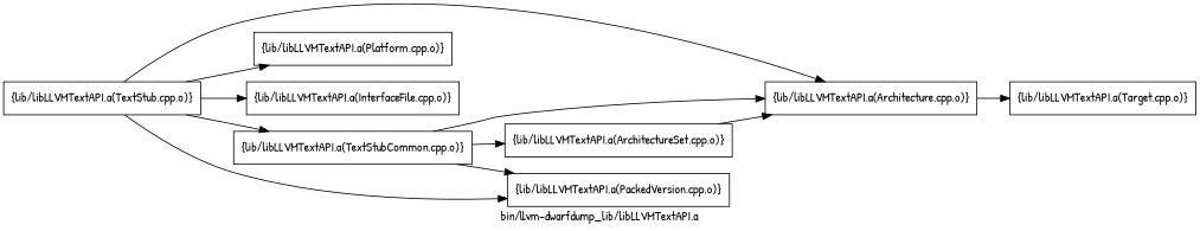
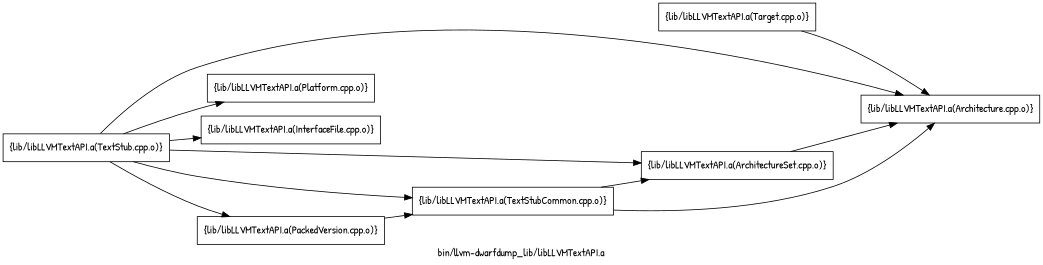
  digraph {
    fontname="Patrick Hand"
    label="bin/llvm-dwarfdump_lib/libLLVMTextAPI.a"
    rankdir=LR
    node [fontname="Patrick Hand" group=0 shape=box]
    edge [fontname="Patrick Hand"]
    n1 [label="{lib/libLLVMTextAPI.a(Target.cpp.o)}"]
    n2 [label="{lib/libLLVMTextAPI.a(Architecture.cpp.o)}"]
    n3 [label="{lib/libLLVMTextAPI.a(Platform.cpp.o)}"]
    n4 [label="{lib/libLLVMTextAPI.a(TextStub.cpp.o)}"]
    n5 [label="{lib/libLLVMTextAPI.a(InterfaceFile.cpp.o)}"]
    n6 [label="{lib/libLLVMTextAPI.a(ArchitectureSet.cpp.o)}"]
    n7 [label="{lib/libLLVMTextAPI.a(TextStubCommon.cpp.o)}"]
    n8 [label="{lib/libLLVMTextAPI.a(PackedVersion.cpp.o)}"]
    subgraph sub_1 {
      rank=same
      n1
    }
-   n2 -> n1
+   n1 -> n2
    n4 -> n2
    n4 -> n3
    n4 -> n5
+   n4 -> n6
    n4 -> n7
    n4 -> n8
    n6 -> n2
    n7 -> n2
    n7 -> n6
-   n7 -> n8
+   n8 -> n7
  }
